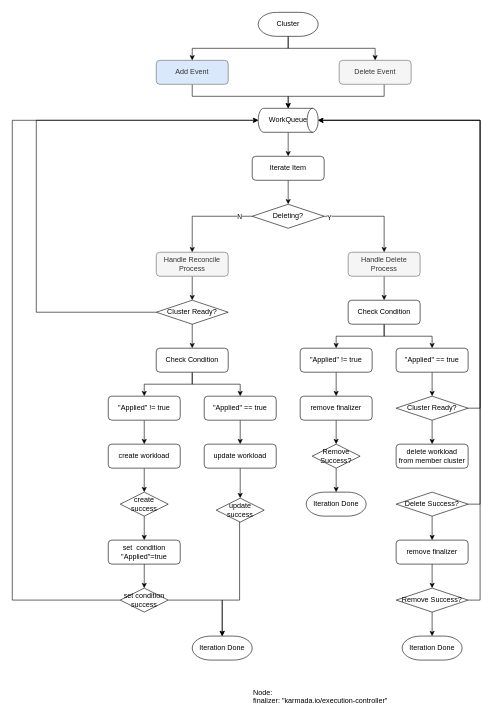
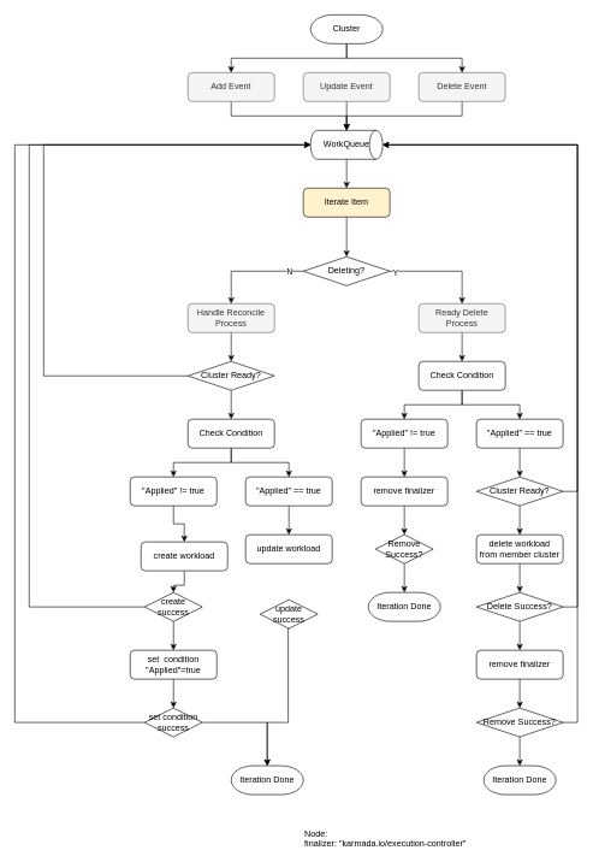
  <mxCell id="0" />
  <mxCell id="1" parent="0" />
  <mxCell id="2" value="" style="edgeStyle=orthogonalEdgeStyle;rounded=0;orthogonalLoop=1;jettySize=auto;html=1;" parent="1" source="3" target="23" edge="1"><mxGeometry relative="1" as="geometry" /></mxCell>
- <mxCell id="3" value="Iterate Item" style="rounded=1;whiteSpace=wrap;html=1;" parent="1" vertex="1"><mxGeometry x="420" y="260" width="120" height="40" as="geometry" /></mxCell>
+ <mxCell id="3" value="Iterate Item" style="rounded=1;whiteSpace=wrap;html=1;fillColor=#fff2cc;" parent="1" vertex="1"><mxGeometry x="420" y="260" width="120" height="40" as="geometry" /></mxCell>
  <mxCell id="4" value="" style="edgeStyle=orthogonalEdgeStyle;rounded=0;orthogonalLoop=1;jettySize=auto;html=1;" parent="1" source="5" target="26" edge="1"><mxGeometry relative="1" as="geometry" /></mxCell>
  <mxCell id="5" value="Handle Reconcile&lt;br&gt;Process" style="rounded=1;whiteSpace=wrap;html=1;fillColor=#f5f5f5;strokeColor=#666666;fontColor=#333333;" parent="1" vertex="1"><mxGeometry x="260" y="420" width="120" height="40" as="geometry" /></mxCell>
  <mxCell id="6" value="" style="edgeStyle=orthogonalEdgeStyle;rounded=0;orthogonalLoop=1;jettySize=auto;html=1;" parent="1" source="7" target="41" edge="1"><mxGeometry relative="1" as="geometry" /></mxCell>
- <mxCell id="7" value="Handle Delete Process" style="rounded=1;whiteSpace=wrap;html=1;fillColor=#f5f5f5;strokeColor=#666666;fontColor=#333333;" parent="1" vertex="1"><mxGeometry x="580" y="420" width="120" height="40" as="geometry" /></mxCell>
+ <mxCell id="7" value="Ready Delete Process" style="rounded=1;whiteSpace=wrap;html=1;fillColor=#f5f5f5;strokeColor=#666666;fontColor=#333333;" parent="1" vertex="1"><mxGeometry x="580" y="420" width="120" height="40" as="geometry" /></mxCell>
  <mxCell id="8" value="" style="edgeStyle=orthogonalEdgeStyle;rounded=0;orthogonalLoop=1;jettySize=auto;html=1;" parent="1" source="10" target="12" edge="1"><mxGeometry relative="1" as="geometry" /></mxCell>
  <mxCell id="9" style="edgeStyle=orthogonalEdgeStyle;rounded=0;orthogonalLoop=1;jettySize=auto;html=1;" parent="1" source="10" edge="1"><mxGeometry relative="1" as="geometry"><mxPoint x="530" y="200" as="targetPoint" /><Array as="points"><mxPoint x="800" y="680" /><mxPoint x="800" y="200" /></Array></mxGeometry></mxCell>
  <mxCell id="10" value="Cluster Ready?" style="strokeWidth=1;html=1;shape=mxgraph.flowchart.decision;whiteSpace=wrap;" parent="1" vertex="1"><mxGeometry x="660" y="660" width="120" height="40" as="geometry" /></mxCell>
+ <mxCell id="11" value="" style="edgeStyle=orthogonalEdgeStyle;rounded=0;orthogonalLoop=1;jettySize=auto;html=1;" parent="1" source="12" target="73" edge="1"><mxGeometry relative="1" as="geometry" /></mxCell>
  <mxCell id="12" value="delete workload&lt;br&gt;from member cluster" style="rounded=1;whiteSpace=wrap;html=1;" parent="1" vertex="1"><mxGeometry x="660" y="740" width="120" height="40" as="geometry" /></mxCell>
  <mxCell id="13" value="" style="edgeStyle=orthogonalEdgeStyle;rounded=0;orthogonalLoop=1;jettySize=auto;html=1;" parent="1" source="73" target="15" edge="1"><mxGeometry relative="1" as="geometry" /></mxCell>
  <mxCell id="14" value="" style="edgeStyle=orthogonalEdgeStyle;rounded=0;orthogonalLoop=1;jettySize=auto;html=1;" parent="1" source="15" target="18" edge="1"><mxGeometry relative="1" as="geometry" /></mxCell>
  <mxCell id="15" value="remove finalizer" style="rounded=1;whiteSpace=wrap;html=1;" parent="1" vertex="1"><mxGeometry x="660" y="900" width="120" height="40" as="geometry" /></mxCell>
  <mxCell id="16" value="" style="edgeStyle=orthogonalEdgeStyle;rounded=0;orthogonalLoop=1;jettySize=auto;html=1;" parent="1" source="18" target="74" edge="1"><mxGeometry relative="1" as="geometry" /></mxCell>
  <mxCell id="17" style="edgeStyle=orthogonalEdgeStyle;rounded=0;orthogonalLoop=1;jettySize=auto;html=1;entryX=1;entryY=0.5;entryDx=0;entryDy=0;entryPerimeter=0;" parent="1" source="18" target="68" edge="1"><mxGeometry relative="1" as="geometry"><Array as="points"><mxPoint x="800" y="1000" /><mxPoint x="800" y="200" /></Array></mxGeometry></mxCell>
  <mxCell id="18" value="Remove Success?" style="strokeWidth=1;html=1;shape=mxgraph.flowchart.decision;whiteSpace=wrap;" parent="1" vertex="1"><mxGeometry x="660" y="980" width="120" height="40" as="geometry" /></mxCell>
  <mxCell id="19" style="edgeStyle=orthogonalEdgeStyle;rounded=0;orthogonalLoop=1;jettySize=auto;html=1;entryX=0.5;entryY=0;entryDx=0;entryDy=0;" parent="1" source="23" target="7" edge="1"><mxGeometry relative="1" as="geometry" /></mxCell>
  <mxCell id="20" value="Y" style="edgeLabel;html=1;align=center;verticalAlign=middle;resizable=0;points=[];" parent="19" vertex="1" connectable="0"><mxGeometry x="-0.904" y="-2" relative="1" as="geometry"><mxPoint as="offset" /></mxGeometry></mxCell>
  <mxCell id="21" style="edgeStyle=orthogonalEdgeStyle;rounded=0;orthogonalLoop=1;jettySize=auto;html=1;entryX=0.5;entryY=0;entryDx=0;entryDy=0;" parent="1" source="23" target="5" edge="1"><mxGeometry relative="1" as="geometry" /></mxCell>
  <mxCell id="22" value="N" style="edgeLabel;html=1;align=center;verticalAlign=middle;resizable=0;points=[];" parent="21" vertex="1" connectable="0"><mxGeometry x="-0.73" relative="1" as="geometry"><mxPoint as="offset" /></mxGeometry></mxCell>
- <mxCell id="23" value="Deleting?" style="strokeWidth=1;html=1;shape=mxgraph.flowchart.decision;whiteSpace=wrap;" parent="1" vertex="1"><mxGeometry x="420" y="340" width="120" height="40" as="geometry" /></mxCell>
+ <mxCell id="23" value="Deleting?" style="strokeWidth=1;html=1;shape=mxgraph.flowchart.decision;whiteSpace=wrap;" parent="1" vertex="1"><mxGeometry x="420" y="355" width="120" height="40" as="geometry" /></mxCell>
  <mxCell id="24" value="" style="edgeStyle=orthogonalEdgeStyle;rounded=0;orthogonalLoop=1;jettySize=auto;html=1;" parent="1" source="26" target="29" edge="1"><mxGeometry relative="1" as="geometry" /></mxCell>
  <mxCell id="25" style="edgeStyle=orthogonalEdgeStyle;rounded=0;orthogonalLoop=1;jettySize=auto;html=1;entryX=0;entryY=0.5;entryDx=0;entryDy=0;entryPerimeter=0;" parent="1" source="26" target="68" edge="1"><mxGeometry relative="1" as="geometry"><Array as="points"><mxPoint x="60" y="520" /><mxPoint x="60" y="200" /></Array></mxGeometry></mxCell>
  <mxCell id="26" value="Cluster Ready?" style="strokeWidth=1;html=1;shape=mxgraph.flowchart.decision;whiteSpace=wrap;" parent="1" vertex="1"><mxGeometry x="260" y="500" width="120" height="40" as="geometry" /></mxCell>
  <mxCell id="27" style="edgeStyle=orthogonalEdgeStyle;rounded=0;orthogonalLoop=1;jettySize=auto;html=1;entryX=0.5;entryY=0;entryDx=0;entryDy=0;" parent="1" source="29" target="75" edge="1"><mxGeometry relative="1" as="geometry" /></mxCell>
  <mxCell id="28" style="edgeStyle=orthogonalEdgeStyle;rounded=0;orthogonalLoop=1;jettySize=auto;html=1;entryX=0.5;entryY=0;entryDx=0;entryDy=0;" parent="1" source="29" target="70" edge="1"><mxGeometry relative="1" as="geometry" /></mxCell>
  <mxCell id="29" value="Check Condition" style="rounded=1;whiteSpace=wrap;html=1;" parent="1" vertex="1"><mxGeometry x="260" y="580" width="120" height="40" as="geometry" /></mxCell>
  <mxCell id="30" value="" style="edgeStyle=orthogonalEdgeStyle;rounded=0;orthogonalLoop=1;jettySize=auto;html=1;" parent="1" source="75" target="33" edge="1"><mxGeometry relative="1" as="geometry" /></mxCell>
  <mxCell id="31" value="" style="edgeStyle=orthogonalEdgeStyle;rounded=0;orthogonalLoop=1;jettySize=auto;html=1;fontColor=#000000;" parent="1" source="70" target="37" edge="1"><mxGeometry relative="1" as="geometry" /></mxCell>
  <mxCell id="32" value="" style="edgeStyle=orthogonalEdgeStyle;rounded=0;orthogonalLoop=1;jettySize=auto;html=1;fontColor=#000000;" parent="1" source="33" target="52" edge="1"><mxGeometry relative="1" as="geometry" /></mxCell>
- <mxCell id="33" value="create workload" style="rounded=1;whiteSpace=wrap;html=1;" parent="1" vertex="1"><mxGeometry x="180" y="740" width="120" height="40" as="geometry" /></mxCell>
+ <mxCell id="33" value="create workload" style="rounded=1;whiteSpace=wrap;html=1;" parent="1" vertex="1"><mxGeometry x="195" y="750" width="120" height="40" as="geometry" /></mxCell>
  <mxCell id="34" value="" style="edgeStyle=orthogonalEdgeStyle;rounded=0;orthogonalLoop=1;jettySize=auto;html=1;fontColor=#000000;" parent="1" source="35" target="55" edge="1"><mxGeometry relative="1" as="geometry" /></mxCell>
  <mxCell id="35" value="set&amp;nbsp; condition&lt;br&gt;&quot;Applied&quot;=true" style="rounded=1;whiteSpace=wrap;html=1;fontColor=#000000;" parent="1" vertex="1"><mxGeometry x="180" y="900" width="120" height="40" as="geometry" /></mxCell>
- <mxCell id="36" value="" style="edgeStyle=orthogonalEdgeStyle;rounded=0;orthogonalLoop=1;jettySize=auto;html=1;fontColor=#000000;" parent="1" source="37" target="57" edge="1"><mxGeometry relative="1" as="geometry" /></mxCell>
  <mxCell id="37" value="update workload" style="rounded=1;whiteSpace=wrap;html=1;" parent="1" vertex="1"><mxGeometry x="340" y="740" width="120" height="40" as="geometry" /></mxCell>
  <mxCell id="38" value="Iteration Done" style="strokeWidth=1;html=1;shape=mxgraph.flowchart.terminator;whiteSpace=wrap;align=center;" parent="1" vertex="1"><mxGeometry x="320" y="1060" width="100" height="40" as="geometry" /></mxCell>
  <mxCell id="39" value="" style="edgeStyle=orthogonalEdgeStyle;rounded=0;orthogonalLoop=1;jettySize=auto;html=1;" parent="1" source="41" target="43" edge="1"><mxGeometry relative="1" as="geometry" /></mxCell>
  <mxCell id="40" style="edgeStyle=orthogonalEdgeStyle;rounded=0;orthogonalLoop=1;jettySize=auto;html=1;entryX=0.5;entryY=0;entryDx=0;entryDy=0;" parent="1" source="41" target="71" edge="1"><mxGeometry relative="1" as="geometry" /></mxCell>
  <mxCell id="41" value="Check Condition" style="rounded=1;whiteSpace=wrap;html=1;" parent="1" vertex="1"><mxGeometry x="580" y="500" width="120" height="40" as="geometry" /></mxCell>
  <mxCell id="42" value="" style="edgeStyle=orthogonalEdgeStyle;rounded=0;orthogonalLoop=1;jettySize=auto;html=1;" edge="1" parent="1" source="43" target="46"><mxGeometry relative="1" as="geometry" /></mxCell>
  <mxCell id="43" value="&quot;Applied&quot; != true" style="rounded=1;whiteSpace=wrap;html=1;" parent="1" vertex="1"><mxGeometry x="500" y="580" width="120" height="40" as="geometry" /></mxCell>
  <mxCell id="44" value="" style="edgeStyle=orthogonalEdgeStyle;rounded=0;orthogonalLoop=1;jettySize=auto;html=1;" parent="1" source="71" target="10" edge="1"><mxGeometry relative="1" as="geometry" /></mxCell>
  <mxCell id="45" value="" style="edgeStyle=orthogonalEdgeStyle;rounded=0;orthogonalLoop=1;jettySize=auto;html=1;" parent="1" source="46" target="48" edge="1"><mxGeometry relative="1" as="geometry" /></mxCell>
  <mxCell id="46" value="remove finalizer" style="rounded=1;whiteSpace=wrap;html=1;" parent="1" vertex="1"><mxGeometry x="500" y="660" width="120" height="40" as="geometry" /></mxCell>
  <mxCell id="47" style="edgeStyle=orthogonalEdgeStyle;rounded=0;orthogonalLoop=1;jettySize=auto;html=1;entryX=0.5;entryY=0;entryDx=0;entryDy=0;entryPerimeter=0;" parent="1" source="48" target="49" edge="1"><mxGeometry relative="1" as="geometry" /></mxCell>
  <mxCell id="48" value="Remove Success?" style="strokeWidth=1;html=1;shape=mxgraph.flowchart.decision;whiteSpace=wrap;" parent="1" vertex="1"><mxGeometry x="520" y="740" width="80" height="40" as="geometry" /></mxCell>
  <mxCell id="49" value="Iteration Done" style="strokeWidth=1;html=1;shape=mxgraph.flowchart.terminator;whiteSpace=wrap;align=center;" parent="1" vertex="1"><mxGeometry x="510" y="820" width="100" height="40" as="geometry" /></mxCell>
  <mxCell id="50" value="" style="edgeStyle=orthogonalEdgeStyle;rounded=0;orthogonalLoop=1;jettySize=auto;html=1;fontColor=#000000;" parent="1" source="52" target="35" edge="1"><mxGeometry relative="1" as="geometry" /></mxCell>
+ <mxCell id="51" style="edgeStyle=orthogonalEdgeStyle;rounded=0;orthogonalLoop=1;jettySize=auto;html=1;fontColor=#000000;entryX=0;entryY=0.5;entryDx=0;entryDy=0;entryPerimeter=0;exitX=0;exitY=0.5;exitDx=0;exitDy=0;exitPerimeter=0;" parent="1" source="52" target="68" edge="1"><mxGeometry relative="1" as="geometry"><mxPoint x="420" y="280" as="targetPoint" /><Array as="points"><mxPoint x="40" y="840" /><mxPoint x="40" y="200" /></Array></mxGeometry></mxCell>
  <mxCell id="52" value="create&lt;br&gt;success" style="strokeWidth=1;html=1;shape=mxgraph.flowchart.decision;whiteSpace=wrap;" parent="1" vertex="1"><mxGeometry x="200" y="820" width="80" height="40" as="geometry" /></mxCell>
  <mxCell id="53" value="" style="edgeStyle=orthogonalEdgeStyle;rounded=0;orthogonalLoop=1;jettySize=auto;html=1;fontColor=#000000;" parent="1" source="55" target="38" edge="1"><mxGeometry relative="1" as="geometry" /></mxCell>
  <mxCell id="54" style="edgeStyle=orthogonalEdgeStyle;rounded=0;orthogonalLoop=1;jettySize=auto;html=1;fontColor=#000000;entryX=0;entryY=0.5;entryDx=0;entryDy=0;entryPerimeter=0;" parent="1" source="55" target="68" edge="1"><mxGeometry relative="1" as="geometry"><mxPoint x="420" y="278" as="targetPoint" /><Array as="points"><mxPoint x="20" y="1000" /><mxPoint x="20" y="200" /></Array></mxGeometry></mxCell>
  <mxCell id="55" value="set condition&lt;br&gt;success" style="strokeWidth=1;html=1;shape=mxgraph.flowchart.decision;whiteSpace=wrap;" parent="1" vertex="1"><mxGeometry x="200" y="980" width="80" height="40" as="geometry" /></mxCell>
  <mxCell id="56" style="edgeStyle=orthogonalEdgeStyle;rounded=0;orthogonalLoop=1;jettySize=auto;html=1;entryX=0.5;entryY=0;entryDx=0;entryDy=0;entryPerimeter=0;fontColor=#000000;exitX=0.5;exitY=1;exitDx=0;exitDy=0;exitPerimeter=0;" parent="1" source="57" target="38" edge="1"><mxGeometry relative="1" as="geometry"><Array as="points"><mxPoint x="399" y="870" /><mxPoint x="399" y="1000" /><mxPoint x="370" y="1000" /></Array></mxGeometry></mxCell>
  <mxCell id="57" value="update&lt;br&gt;success" style="strokeWidth=1;html=1;shape=mxgraph.flowchart.decision;whiteSpace=wrap;" parent="1" vertex="1"><mxGeometry x="360" y="830" width="80" height="40" as="geometry" /></mxCell>
  <mxCell id="58" style="edgeStyle=orthogonalEdgeStyle;rounded=0;orthogonalLoop=1;jettySize=auto;html=1;" parent="1" source="59" target="68" edge="1"><mxGeometry relative="1" as="geometry"><Array as="points"><mxPoint x="320" y="160" /><mxPoint x="480" y="160" /></Array></mxGeometry></mxCell>
- <mxCell id="59" value="Add Event" style="rounded=1;whiteSpace=wrap;html=1;labelBackgroundColor=none;fillColor=#dae8fc;strokeColor=#666666;fontColor=#333333;" parent="1" vertex="1"><mxGeometry x="260" y="100" width="120" height="40" as="geometry" /></mxCell>
+ <mxCell id="59" value="Add Event" style="rounded=1;whiteSpace=wrap;html=1;labelBackgroundColor=none;fillColor=#f5f5f5;strokeColor=#666666;fontColor=#333333;" parent="1" vertex="1"><mxGeometry x="260" y="100" width="120" height="40" as="geometry" /></mxCell>
  <mxCell id="60" style="edgeStyle=orthogonalEdgeStyle;rounded=0;orthogonalLoop=1;jettySize=auto;html=1;entryX=0.5;entryY=0;entryDx=0;entryDy=0;entryPerimeter=0;" parent="1" source="61" target="68" edge="1"><mxGeometry relative="1" as="geometry"><Array as="points"><mxPoint x="640" y="160" /><mxPoint x="480" y="160" /></Array></mxGeometry></mxCell>
- <mxCell id="61" value="Delete Event" style="rounded=1;whiteSpace=wrap;html=1;fillColor=#f5f5f5;strokeColor=#666666;fontColor=#333333;" parent="1" vertex="1"><mxGeometry x="565" y="100" width="120" height="40" as="geometry" /></mxCell>
+ <mxCell id="61" value="Delete Event" style="rounded=1;whiteSpace=wrap;html=1;fillColor=#f5f5f5;strokeColor=#666666;fontColor=#333333;" parent="1" vertex="1"><mxGeometry x="580" y="100" width="120" height="40" as="geometry" /></mxCell>
  <mxCell id="62" style="edgeStyle=orthogonalEdgeStyle;rounded=0;orthogonalLoop=1;jettySize=auto;html=1;exitX=0.5;exitY=1;exitDx=0;exitDy=0;exitPerimeter=0;" parent="1" source="64" target="59" edge="1"><mxGeometry relative="1" as="geometry" /></mxCell>
  <mxCell id="63" style="edgeStyle=orthogonalEdgeStyle;rounded=0;orthogonalLoop=1;jettySize=auto;html=1;entryX=0.5;entryY=0;entryDx=0;entryDy=0;exitX=0.5;exitY=1;exitDx=0;exitDy=0;exitPerimeter=0;" parent="1" source="64" target="61" edge="1"><mxGeometry relative="1" as="geometry" /></mxCell>
  <mxCell id="64" value="Cluster" style="strokeWidth=1;html=1;shape=mxgraph.flowchart.terminator;whiteSpace=wrap;" parent="1" vertex="1"><mxGeometry x="430" y="20" width="100" height="40" as="geometry" /></mxCell>
+ <mxCell id="65" value="" style="edgeStyle=orthogonalEdgeStyle;rounded=0;orthogonalLoop=1;jettySize=auto;html=1;" parent="1" source="66" target="68" edge="1"><mxGeometry relative="1" as="geometry" /></mxCell>
+ <mxCell id="66" value="Update Event" style="rounded=1;whiteSpace=wrap;html=1;labelBackgroundColor=none;fillColor=#f5f5f5;strokeColor=#666666;fontColor=#333333;" parent="1" vertex="1"><mxGeometry x="420" y="100" width="120" height="40" as="geometry" /></mxCell>
  <mxCell id="67" value="" style="edgeStyle=orthogonalEdgeStyle;rounded=0;orthogonalLoop=1;jettySize=auto;html=1;" parent="1" source="68" target="3" edge="1"><mxGeometry relative="1" as="geometry" /></mxCell>
  <mxCell id="68" value="WorkQueue" style="strokeWidth=1;html=1;shape=mxgraph.flowchart.direct_data;whiteSpace=wrap;" parent="1" vertex="1"><mxGeometry x="430" y="180" width="100" height="40" as="geometry" /></mxCell>
  <mxCell id="69" value="&lt;span&gt;Node:&amp;nbsp;&lt;br&gt;&lt;/span&gt;&lt;span&gt;finalizer: &quot;karmada.io/execution-controller&quot;&lt;/span&gt;" style="text;html=1;strokeColor=none;fillColor=none;align=left;verticalAlign=top;whiteSpace=wrap;rounded=0;" parent="1" vertex="1"><mxGeometry x="420" y="1140" width="380" height="40" as="geometry" /></mxCell>
  <mxCell id="70" value="&quot;Applied&quot; == true" style="rounded=1;whiteSpace=wrap;html=1;" parent="1" vertex="1"><mxGeometry x="340" y="660" width="120" height="40" as="geometry" /></mxCell>
  <mxCell id="71" value="&quot;Applied&quot; == true" style="rounded=1;whiteSpace=wrap;html=1;" parent="1" vertex="1"><mxGeometry x="660" y="580" width="120" height="40" as="geometry" /></mxCell>
  <mxCell id="72" style="edgeStyle=orthogonalEdgeStyle;rounded=0;orthogonalLoop=1;jettySize=auto;html=1;entryX=1;entryY=0.5;entryDx=0;entryDy=0;entryPerimeter=0;" parent="1" source="73" target="68" edge="1"><mxGeometry relative="1" as="geometry"><Array as="points"><mxPoint x="800" y="840" /><mxPoint x="800" y="200" /></Array></mxGeometry></mxCell>
  <mxCell id="73" value="Delete Success?" style="strokeWidth=1;html=1;shape=mxgraph.flowchart.decision;whiteSpace=wrap;" parent="1" vertex="1"><mxGeometry x="660" y="820" width="120" height="40" as="geometry" /></mxCell>
  <mxCell id="74" value="Iteration Done" style="strokeWidth=1;html=1;shape=mxgraph.flowchart.terminator;whiteSpace=wrap;align=center;" parent="1" vertex="1"><mxGeometry x="670" y="1060" width="100" height="40" as="geometry" /></mxCell>
  <mxCell id="75" value="&quot;Applied&quot; != true" style="rounded=1;whiteSpace=wrap;html=1;" parent="1" vertex="1"><mxGeometry x="180" y="660" width="120" height="40" as="geometry" /></mxCell>
